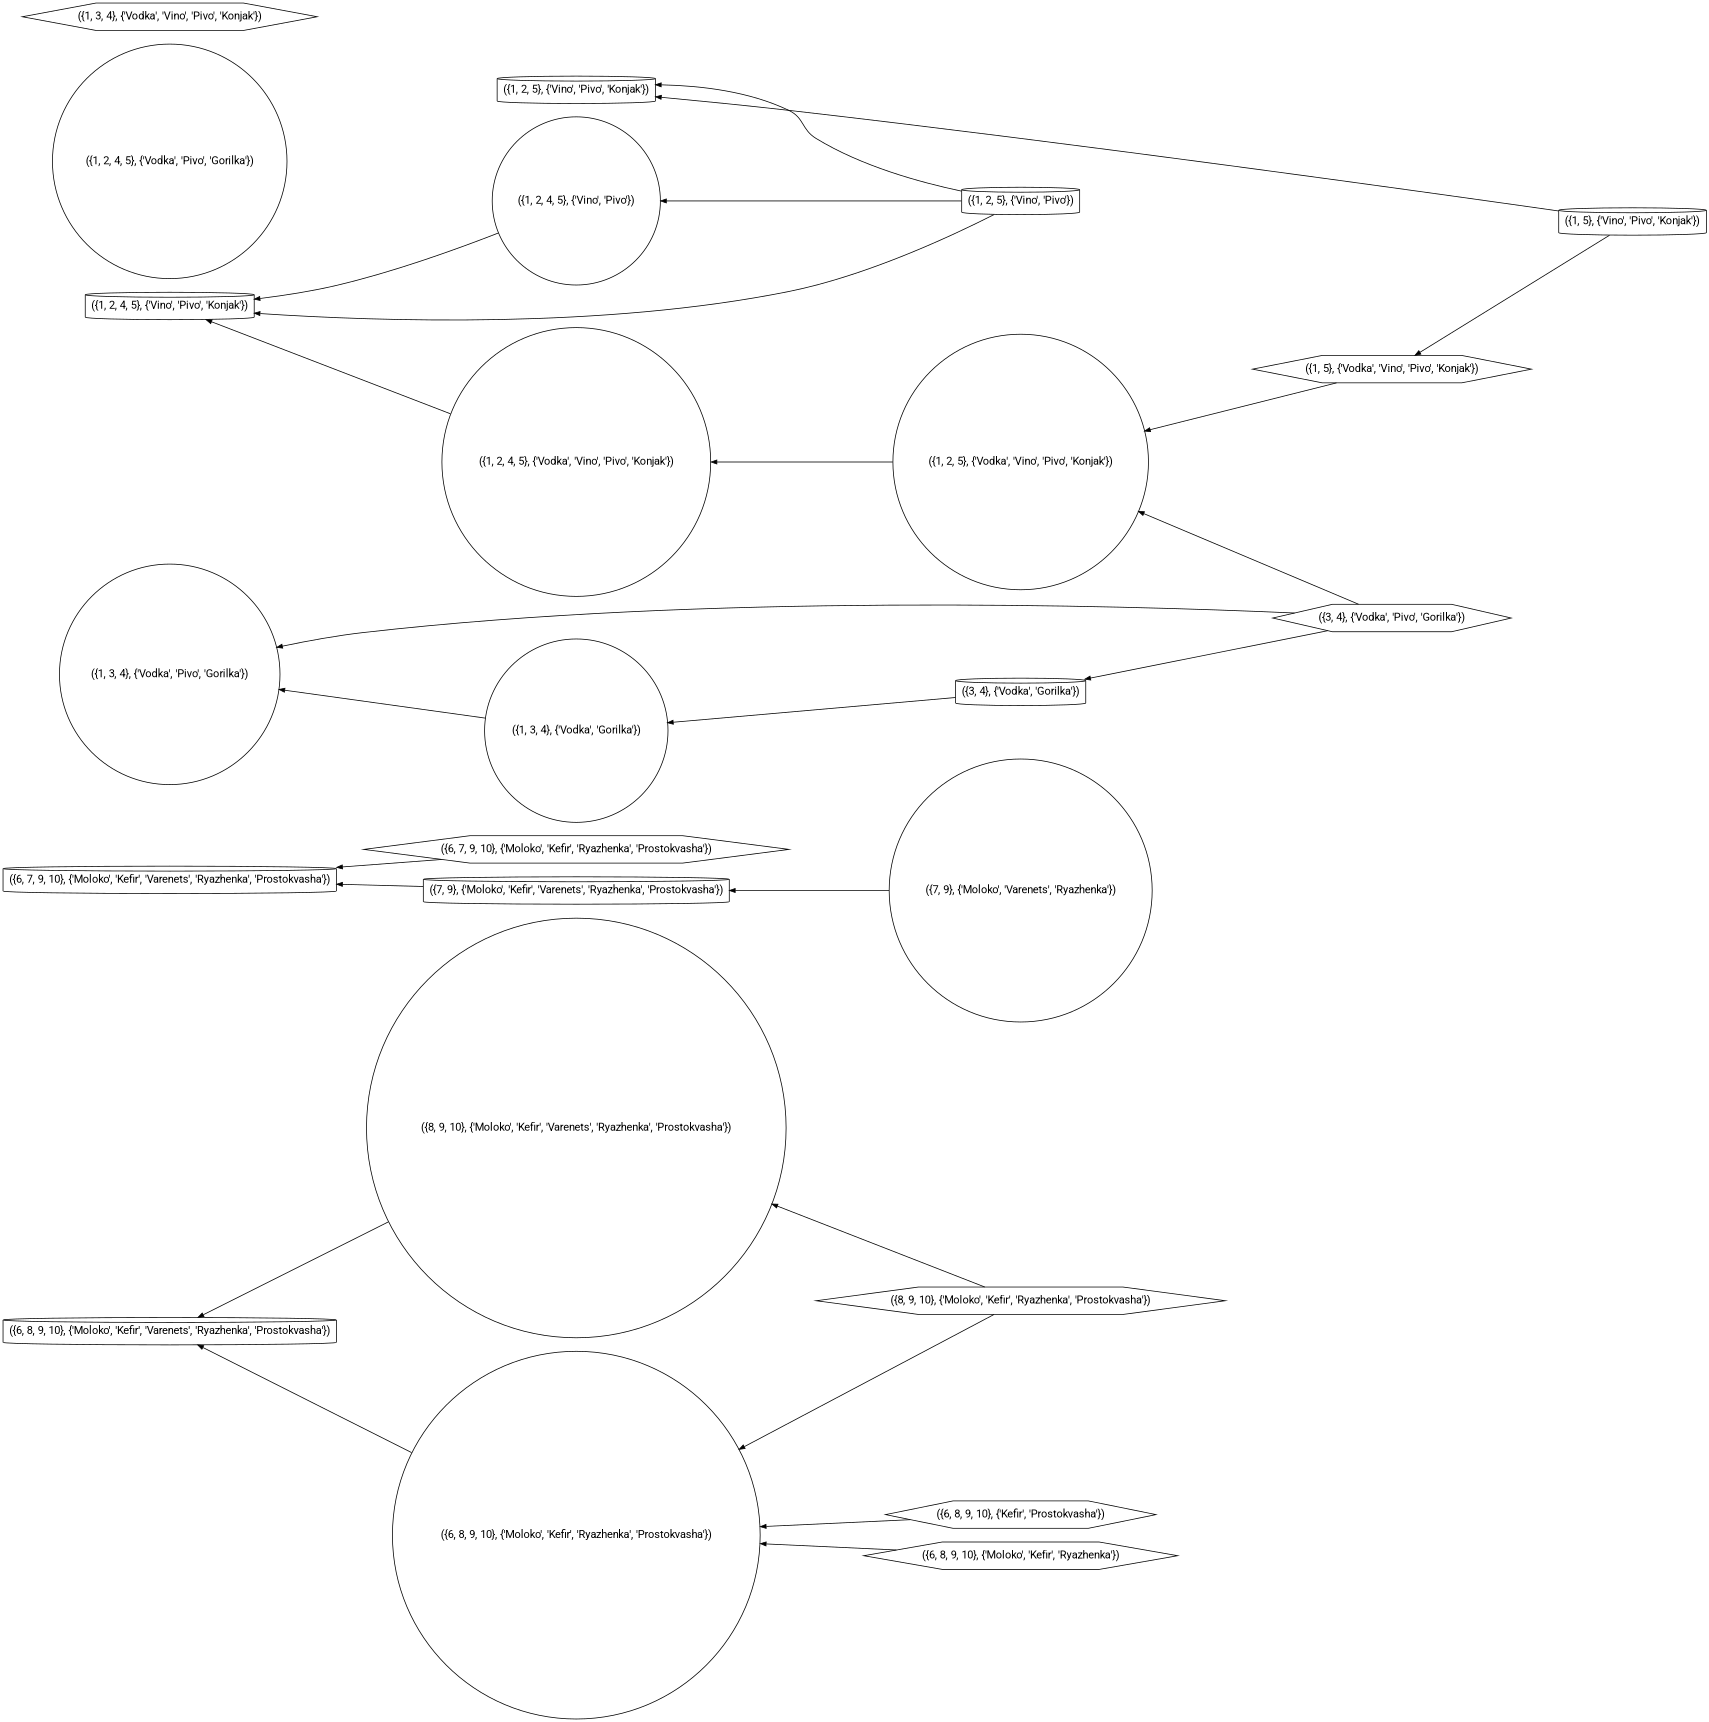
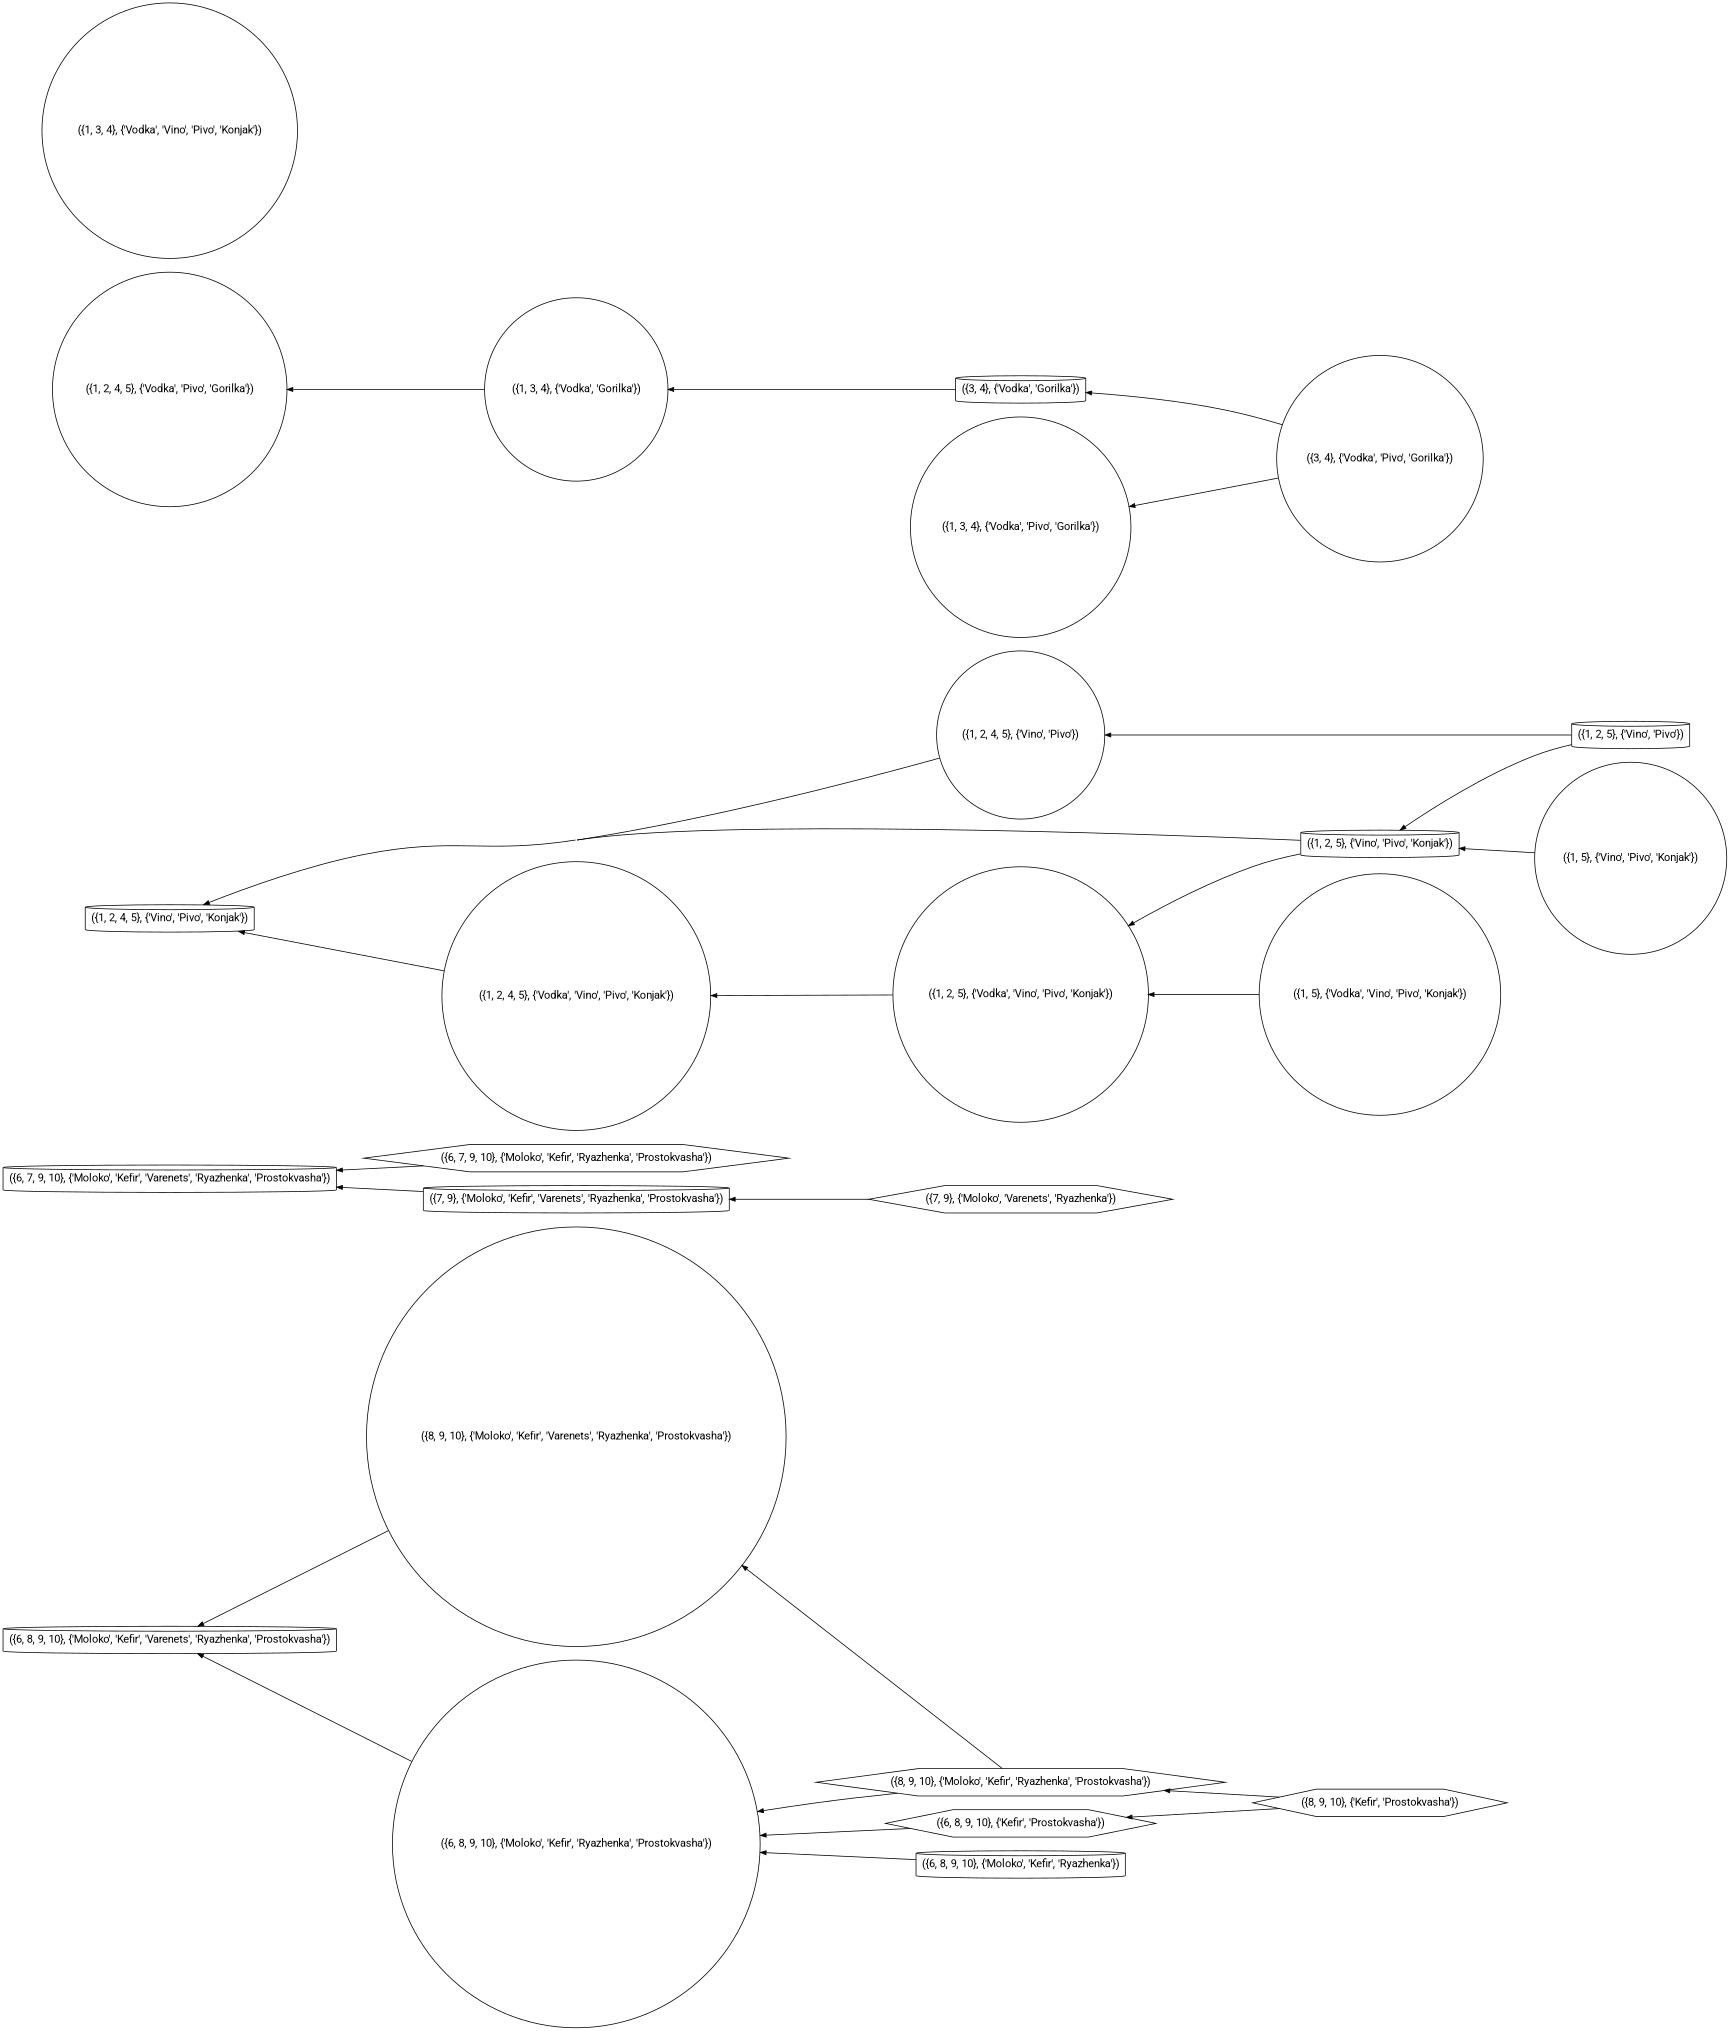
  digraph {
    concentrate=true
    fontname=Roboto
    rankdir=LR
    node [color=black fontname=Roboto peripheries=1 shape=circle style=solid]
    edge [arrowsize=0.75 color=black dir=back fontname=Roboto]
    n1 [label="({8, 9, 10}, {'Moloko', 'Kefir', 'Ryazhenka', 'Prostokvasha'})" shape=hexagon]
+   n2 [label="({8, 9, 10}, {'Kefir', 'Prostokvasha'})" shape=hexagon]
    n3 [label="({6, 8, 9, 10}, {'Moloko', 'Kefir', 'Ryazhenka', 'Prostokvasha'})"]
    n4 [label="({6, 8, 9, 10}, {'Kefir', 'Prostokvasha'})" shape=hexagon]
-   n5 [label="({6, 8, 9, 10}, {'Moloko', 'Kefir', 'Ryazhenka'})" shape=hexagon]
+   n5 [label="({6, 8, 9, 10}, {'Moloko', 'Kefir', 'Ryazhenka'})" shape=cylinder]
    n6 [label="({6, 7, 9, 10}, {'Moloko', 'Kefir', 'Ryazhenka', 'Prostokvasha'})" shape=hexagon]
    n7 [label="({8, 9, 10}, {'Moloko', 'Kefir', 'Varenets', 'Ryazhenka', 'Prostokvasha'})"]
    n8 [label="({7, 9}, {'Moloko', 'Kefir', 'Varenets', 'Ryazhenka', 'Prostokvasha'})" shape=cylinder]
-   n9 [label="({7, 9}, {'Moloko', 'Varenets', 'Ryazhenka'})"]
+   n9 [label="({7, 9}, {'Moloko', 'Varenets', 'Ryazhenka'})" shape=hexagon]
    n10 [label="({6, 8, 9, 10}, {'Moloko', 'Kefir', 'Varenets', 'Ryazhenka', 'Prostokvasha'})" shape=cylinder]
    n11 [label="({6, 7, 9, 10}, {'Moloko', 'Kefir', 'Varenets', 'Ryazhenka', 'Prostokvasha'})" shape=cylinder]
-   n12 [label="({1, 5}, {'Vino', 'Pivo', 'Konjak'})" shape=cylinder]
+   n12 [label="({1, 5}, {'Vino', 'Pivo', 'Konjak'})"]
    n13 [label="({1, 2, 4, 5}, {'Vino', 'Pivo', 'Konjak'})" shape=cylinder]
    n14 [label="({1, 2, 5}, {'Vino', 'Pivo', 'Konjak'})" shape=cylinder]
    n15 [label="({1, 2, 4, 5}, {'Vino', 'Pivo'})"]
    n16 [label="({1, 2, 4, 5}, {'Vodka', 'Vino', 'Pivo', 'Konjak'})"]
    n17 [label="({1, 2, 5}, {'Vino', 'Pivo'})" shape=cylinder]
-   n18 [label="({3, 4}, {'Vodka', 'Pivo', 'Gorilka'})" shape=hexagon]
+   n18 [label="({3, 4}, {'Vodka', 'Pivo', 'Gorilka'})"]
    n19 [label="({3, 4}, {'Vodka', 'Gorilka'})" shape=cylinder]
    n20 [label="({1, 2, 4, 5}, {'Vodka', 'Pivo', 'Gorilka'})"]
    n21 [label="({1, 3, 4}, {'Vodka', 'Pivo', 'Gorilka'})"]
    n22 [label="({1, 3, 4}, {'Vodka', 'Gorilka'})"]
-   n23 [label="({1, 5}, {'Vodka', 'Vino', 'Pivo', 'Konjak'})" shape=hexagon]
+   n23 [label="({1, 5}, {'Vodka', 'Vino', 'Pivo', 'Konjak'})"]
    n24 [label="({1, 2, 5}, {'Vodka', 'Vino', 'Pivo', 'Konjak'})"]
-   n25 [label="({1, 3, 4}, {'Vodka', 'Vino', 'Pivo', 'Konjak'})" shape=hexagon]
+   n25 [label="({1, 3, 4}, {'Vodka', 'Vino', 'Pivo', 'Konjak'})"]
+   n1 -> n2
    n3 -> n1
    n3 -> n4
    n3 -> n5
+   n4 -> n2
    n7 -> n1
    n8 -> n9
    n10 -> n3
    n10 -> n7
    n11 -> n6
    n11 -> n8
-   n13 -> n17
+   n13 -> n14
    n13 -> n15
    n13 -> n16
    n14 -> n12
    n14 -> n17
    n15 -> n17
    n16 -> n24
    n19 -> n18
    n21 -> n18
-   n21 -> n22
+   n20 -> n22
    n22 -> n19
-   n23 -> n12
-   n24 -> n18
+   n24 -> n14
    n24 -> n23
  }
